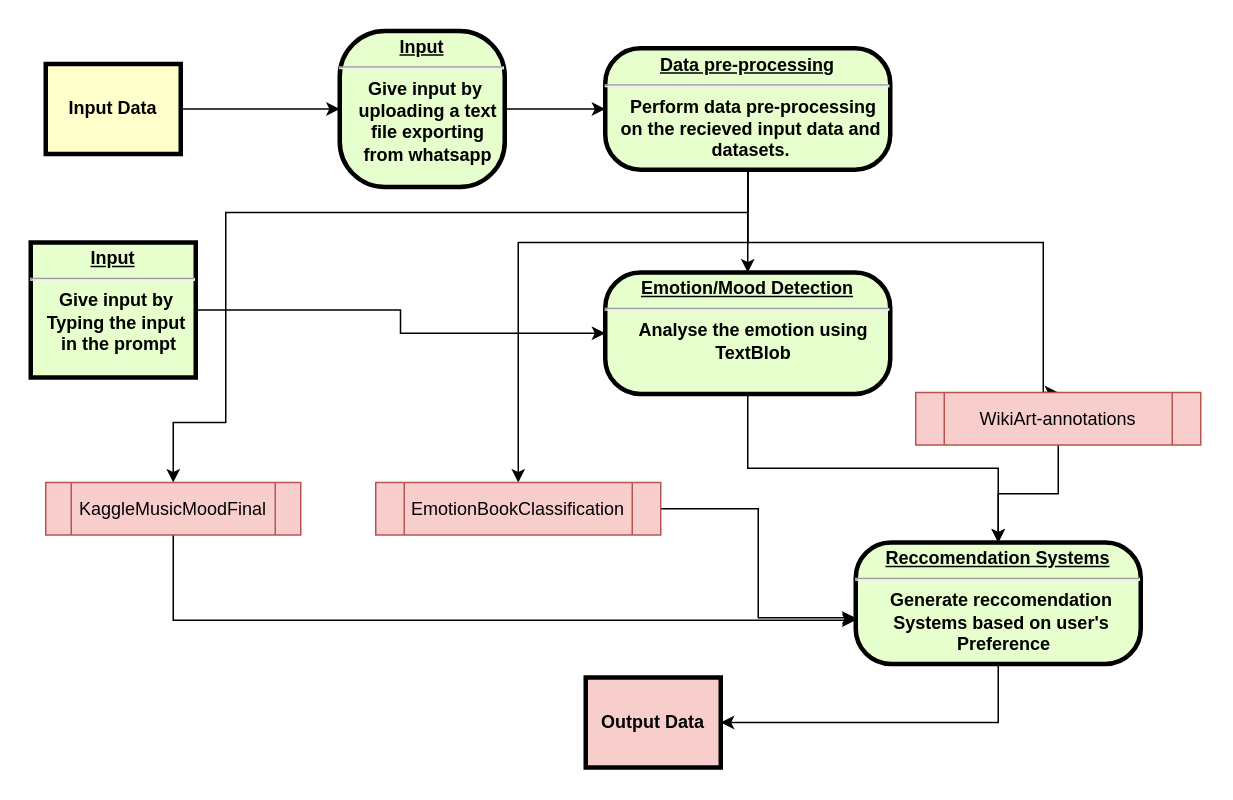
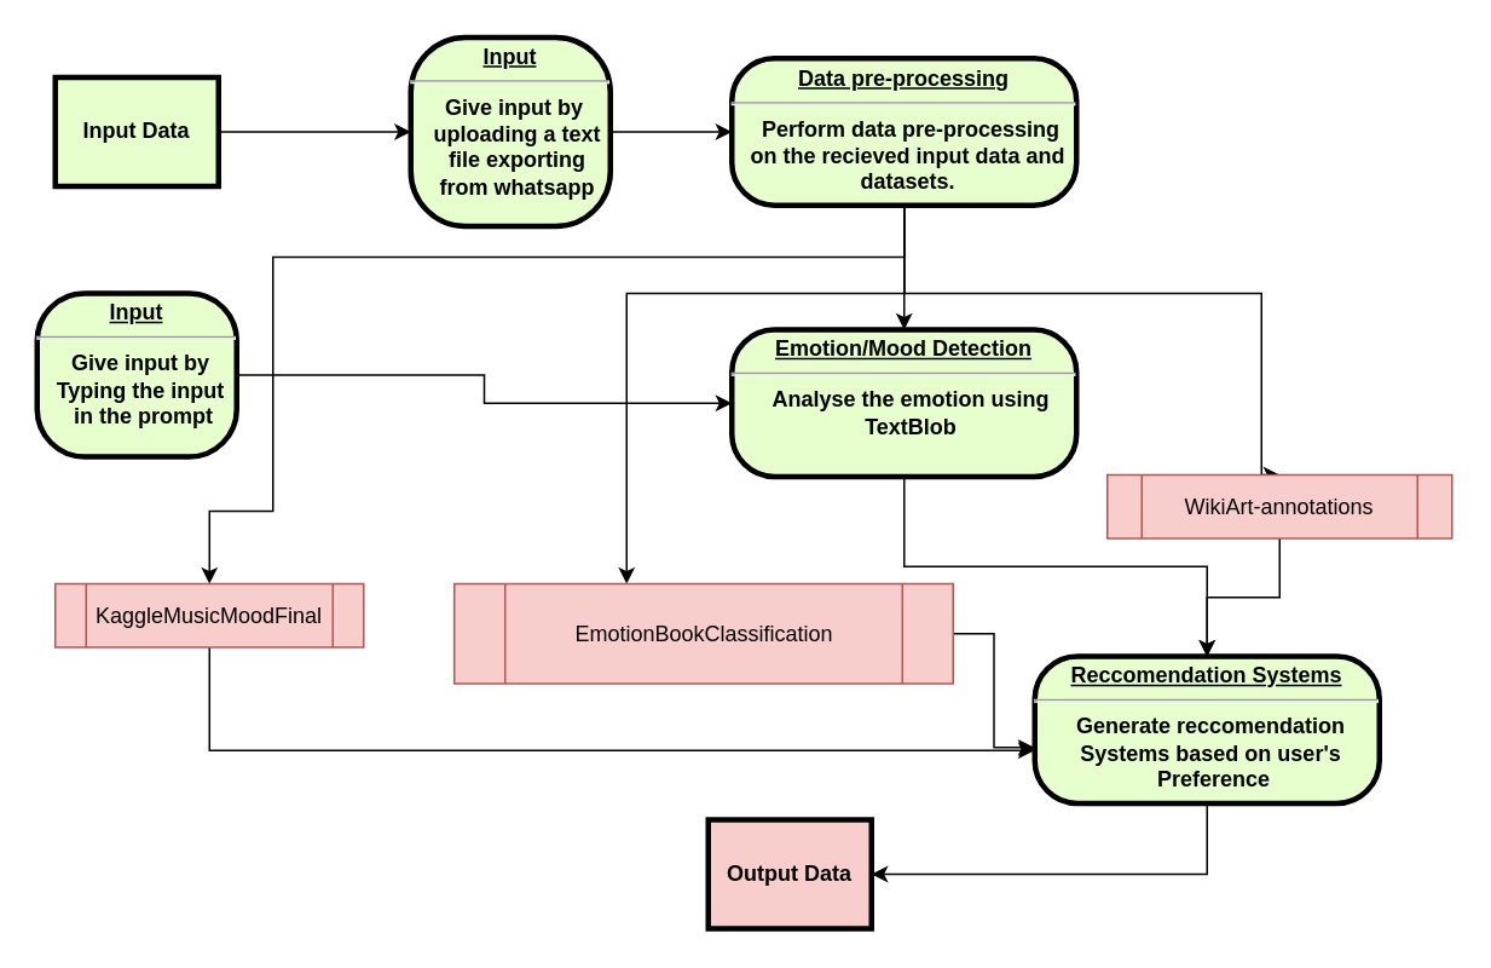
  <mxCell id="0" />
  <mxCell id="1" parent="0" />
  <mxCell id="2" value="" style="edgeStyle=orthogonalEdgeStyle;rounded=0;orthogonalLoop=1;jettySize=auto;html=1;" parent="1" source="3" target="10" edge="1"><mxGeometry relative="1" as="geometry" /></mxCell>
  <mxCell id="3" value="&lt;p style=&quot;margin: 0px; margin-top: 4px; text-align: center; text-decoration: underline;&quot;&gt;&lt;strong&gt;Input&lt;br&gt;&lt;/strong&gt;&lt;/p&gt;&lt;hr&gt;&lt;p style=&quot;margin: 0px; margin-left: 8px;&quot;&gt;Give input by&amp;nbsp;&lt;/p&gt;&lt;p style=&quot;margin: 0px; margin-left: 8px;&quot;&gt;uploading a text&lt;br&gt;&lt;/p&gt;&lt;p style=&quot;margin: 0px; margin-left: 8px;&quot;&gt;file exporting&lt;/p&gt;&lt;p style=&quot;margin: 0px; margin-left: 8px;&quot;&gt;from whatsapp&lt;/p&gt;" style="verticalAlign=middle;align=center;overflow=fill;fontSize=12;fontFamily=Helvetica;html=1;rounded=1;fontStyle=1;strokeWidth=3;fillColor=#E6FFCC;arcSize=29;" parent="1" vertex="1"><mxGeometry x="226" y="20" width="110" height="104" as="geometry" /></mxCell>
  <mxCell id="4" value="" style="edgeStyle=orthogonalEdgeStyle;rounded=0;orthogonalLoop=1;jettySize=auto;html=1;" parent="1" source="5" target="3" edge="1"><mxGeometry relative="1" as="geometry" /></mxCell>
- <mxCell id="5" value="Input Data" style="whiteSpace=wrap;align=center;verticalAlign=middle;fontStyle=1;strokeWidth=3;fillColor=#FFFFCC" parent="1" vertex="1"><mxGeometry x="30" y="42" width="90" height="60" as="geometry" /></mxCell>
+ <mxCell id="5" value="Input Data" style="whiteSpace=wrap;align=center;verticalAlign=middle;fontStyle=1;strokeWidth=3;fillColor=#e6ffcc;" parent="1" vertex="1"><mxGeometry x="30" y="42" width="90" height="60" as="geometry" /></mxCell>
  <mxCell id="6" value="" style="edgeStyle=orthogonalEdgeStyle;rounded=0;orthogonalLoop=1;jettySize=auto;html=1;" parent="1" source="10" target="12" edge="1"><mxGeometry relative="1" as="geometry" /></mxCell>
  <mxCell id="7" style="edgeStyle=orthogonalEdgeStyle;rounded=0;orthogonalLoop=1;jettySize=auto;html=1;exitX=0.5;exitY=1;exitDx=0;exitDy=0;entryX=0.5;entryY=0;entryDx=0;entryDy=0;" parent="1" source="10" target="18" edge="1"><mxGeometry relative="1" as="geometry"><Array as="points"><mxPoint x="498" y="141" /><mxPoint x="150" y="141" /><mxPoint x="150" y="281" /><mxPoint x="115" y="281" /></Array></mxGeometry></mxCell>
  <mxCell id="8" style="edgeStyle=orthogonalEdgeStyle;rounded=0;orthogonalLoop=1;jettySize=auto;html=1;exitX=0.5;exitY=1;exitDx=0;exitDy=0;" parent="1" source="10" target="22" edge="1"><mxGeometry relative="1" as="geometry"><Array as="points"><mxPoint x="498" y="161" /><mxPoint x="345" y="161" /></Array></mxGeometry></mxCell>
  <mxCell id="9" style="edgeStyle=orthogonalEdgeStyle;rounded=0;orthogonalLoop=1;jettySize=auto;html=1;exitX=0.5;exitY=1;exitDx=0;exitDy=0;entryX=0.5;entryY=0;entryDx=0;entryDy=0;" parent="1" source="10" target="20" edge="1"><mxGeometry relative="1" as="geometry"><Array as="points"><mxPoint x="498" y="161" /><mxPoint x="695" y="161" /></Array></mxGeometry></mxCell>
  <mxCell id="10" value="&lt;p style=&quot;margin: 0px; margin-top: 4px; text-align: center; text-decoration: underline;&quot;&gt;&lt;strong&gt;Data pre-processing&lt;br&gt;&lt;/strong&gt;&lt;/p&gt;&lt;hr&gt;&lt;p style=&quot;margin: 0px; margin-left: 8px;&quot;&gt;Perform data pre-processing&lt;/p&gt;&lt;p style=&quot;margin: 0px; margin-left: 8px;&quot;&gt;on the recieved input data and&amp;nbsp;&lt;/p&gt;&lt;p style=&quot;margin: 0px; margin-left: 8px;&quot;&gt;datasets.&amp;nbsp;&lt;/p&gt;" style="verticalAlign=middle;align=center;overflow=fill;fontSize=12;fontFamily=Helvetica;html=1;rounded=1;fontStyle=1;strokeWidth=3;fillColor=#E6FFCC;arcSize=29;" parent="1" vertex="1"><mxGeometry x="403" y="31.5" width="190" height="81" as="geometry" /></mxCell>
  <mxCell id="11" value="" style="edgeStyle=orthogonalEdgeStyle;rounded=0;orthogonalLoop=1;jettySize=auto;html=1;" parent="1" source="12" target="16" edge="1"><mxGeometry relative="1" as="geometry" /></mxCell>
  <mxCell id="12" value="&lt;p style=&quot;margin: 0px; margin-top: 4px; text-align: center; text-decoration: underline;&quot;&gt;&lt;strong&gt;Emotion/Mood Detection&lt;/strong&gt;&lt;/p&gt;&lt;hr&gt;&lt;p style=&quot;margin: 0px; margin-left: 8px;&quot;&gt;Analyse the emotion using&lt;/p&gt;&lt;p style=&quot;margin: 0px; margin-left: 8px;&quot;&gt;TextBlob&lt;/p&gt;" style="verticalAlign=middle;align=center;overflow=fill;fontSize=12;fontFamily=Helvetica;html=1;rounded=1;fontStyle=1;strokeWidth=3;fillColor=#E6FFCC;arcSize=29;" parent="1" vertex="1"><mxGeometry x="403" y="181" width="190" height="81" as="geometry" /></mxCell>
  <mxCell id="13" style="edgeStyle=orthogonalEdgeStyle;rounded=0;orthogonalLoop=1;jettySize=auto;html=1;exitX=1;exitY=0.5;exitDx=0;exitDy=0;entryX=0;entryY=0.5;entryDx=0;entryDy=0;" parent="1" source="14" target="12" edge="1"><mxGeometry relative="1" as="geometry" /></mxCell>
- <mxCell id="14" value="&lt;p style=&quot;margin: 0px; margin-top: 4px; text-align: center; text-decoration: underline;&quot;&gt;&lt;strong&gt;Input&lt;br&gt;&lt;/strong&gt;&lt;/p&gt;&lt;hr&gt;&lt;p style=&quot;margin: 0px; margin-left: 8px;&quot;&gt;Give input by&amp;nbsp;&lt;/p&gt;&lt;p style=&quot;margin: 0px; margin-left: 8px;&quot;&gt;Typing the input&amp;nbsp;&lt;/p&gt;&lt;p style=&quot;margin: 0px; margin-left: 8px;&quot;&gt;in the prompt&lt;/p&gt;" style="verticalAlign=middle;align=center;overflow=fill;fontSize=12;fontFamily=Helvetica;html=1;fontStyle=1;strokeWidth=3;fillColor=#E6FFCC;arcSize=29;rounded=0;" parent="1" vertex="1"><mxGeometry x="20" y="161" width="110" height="90" as="geometry" /></mxCell>
+ <mxCell id="14" value="&lt;p style=&quot;margin: 0px; margin-top: 4px; text-align: center; text-decoration: underline;&quot;&gt;&lt;strong&gt;Input&lt;br&gt;&lt;/strong&gt;&lt;/p&gt;&lt;hr&gt;&lt;p style=&quot;margin: 0px; margin-left: 8px;&quot;&gt;Give input by&amp;nbsp;&lt;/p&gt;&lt;p style=&quot;margin: 0px; margin-left: 8px;&quot;&gt;Typing the input&amp;nbsp;&lt;/p&gt;&lt;p style=&quot;margin: 0px; margin-left: 8px;&quot;&gt;in the prompt&lt;/p&gt;" style="verticalAlign=middle;align=center;overflow=fill;fontSize=12;fontFamily=Helvetica;html=1;rounded=1;fontStyle=1;strokeWidth=3;fillColor=#E6FFCC;arcSize=29;" parent="1" vertex="1"><mxGeometry x="20" y="161" width="110" height="90" as="geometry" /></mxCell>
  <mxCell id="15" style="edgeStyle=orthogonalEdgeStyle;rounded=0;orthogonalLoop=1;jettySize=auto;html=1;exitX=0.5;exitY=1;exitDx=0;exitDy=0;entryX=1;entryY=0.5;entryDx=0;entryDy=0;" parent="1" source="16" target="23" edge="1"><mxGeometry relative="1" as="geometry" /></mxCell>
  <mxCell id="16" value="&lt;p style=&quot;margin: 0px; margin-top: 4px; text-align: center; text-decoration: underline;&quot;&gt;&lt;strong&gt;Reccomendation Systems&lt;/strong&gt;&lt;/p&gt;&lt;hr&gt;&lt;p style=&quot;margin: 0px; margin-left: 8px;&quot;&gt;Generate reccomendation&amp;nbsp;&lt;/p&gt;&lt;p style=&quot;margin: 0px; margin-left: 8px;&quot;&gt;Systems based on user's&amp;nbsp;&lt;/p&gt;&lt;p style=&quot;margin: 0px; margin-left: 8px;&quot;&gt;Preference&lt;/p&gt;" style="verticalAlign=middle;align=center;overflow=fill;fontSize=12;fontFamily=Helvetica;html=1;rounded=1;fontStyle=1;strokeWidth=3;fillColor=#E6FFCC;arcSize=29;" parent="1" vertex="1"><mxGeometry x="570" y="361" width="190" height="81" as="geometry" /></mxCell>
  <mxCell id="17" style="edgeStyle=orthogonalEdgeStyle;rounded=0;orthogonalLoop=1;jettySize=auto;html=1;exitX=0.5;exitY=1;exitDx=0;exitDy=0;entryX=-0.001;entryY=0.64;entryDx=0;entryDy=0;entryPerimeter=0;" parent="1" source="18" target="16" edge="1"><mxGeometry relative="1" as="geometry" /></mxCell>
  <mxCell id="18" value="KaggleMusicMoodFinal" style="shape=process;whiteSpace=wrap;html=1;backgroundOutline=1;fillColor=#f8cecc;strokeColor=#b85450;" parent="1" vertex="1"><mxGeometry x="30" y="321" width="170" height="35" as="geometry" /></mxCell>
  <mxCell id="19" style="edgeStyle=orthogonalEdgeStyle;rounded=0;orthogonalLoop=1;jettySize=auto;html=1;exitX=0.5;exitY=1;exitDx=0;exitDy=0;entryX=0.5;entryY=0;entryDx=0;entryDy=0;" parent="1" source="20" target="16" edge="1"><mxGeometry relative="1" as="geometry" /></mxCell>
  <mxCell id="20" value="WikiArt-annotations" style="shape=process;whiteSpace=wrap;html=1;backgroundOutline=1;fillColor=#f8cecc;strokeColor=#b85450;" parent="1" vertex="1"><mxGeometry x="610" y="261" width="190" height="35" as="geometry" /></mxCell>
  <mxCell id="21" style="edgeStyle=orthogonalEdgeStyle;rounded=0;orthogonalLoop=1;jettySize=auto;html=1;exitX=1;exitY=0.5;exitDx=0;exitDy=0;entryX=-0.001;entryY=0.62;entryDx=0;entryDy=0;entryPerimeter=0;" parent="1" source="22" target="16" edge="1"><mxGeometry relative="1" as="geometry" /></mxCell>
- <mxCell id="22" value="EmotionBookClassification" style="shape=process;whiteSpace=wrap;html=1;backgroundOutline=1;fillColor=#f8cecc;strokeColor=#b85450;" parent="1" vertex="1"><mxGeometry x="250" y="321" width="190" height="35" as="geometry" /></mxCell>
+ <mxCell id="22" value="EmotionBookClassification" style="shape=process;whiteSpace=wrap;html=1;backgroundOutline=1;fillColor=#f8cecc;strokeColor=#b85450;" parent="1" vertex="1"><mxGeometry x="250" y="321" width="275" height="55" as="geometry" /></mxCell>
  <mxCell id="23" value="Output Data" style="whiteSpace=wrap;align=center;verticalAlign=middle;fontStyle=1;strokeWidth=3;fillColor=#f8cecc;" parent="1" vertex="1"><mxGeometry x="390" y="451" width="90" height="60" as="geometry" /></mxCell>
